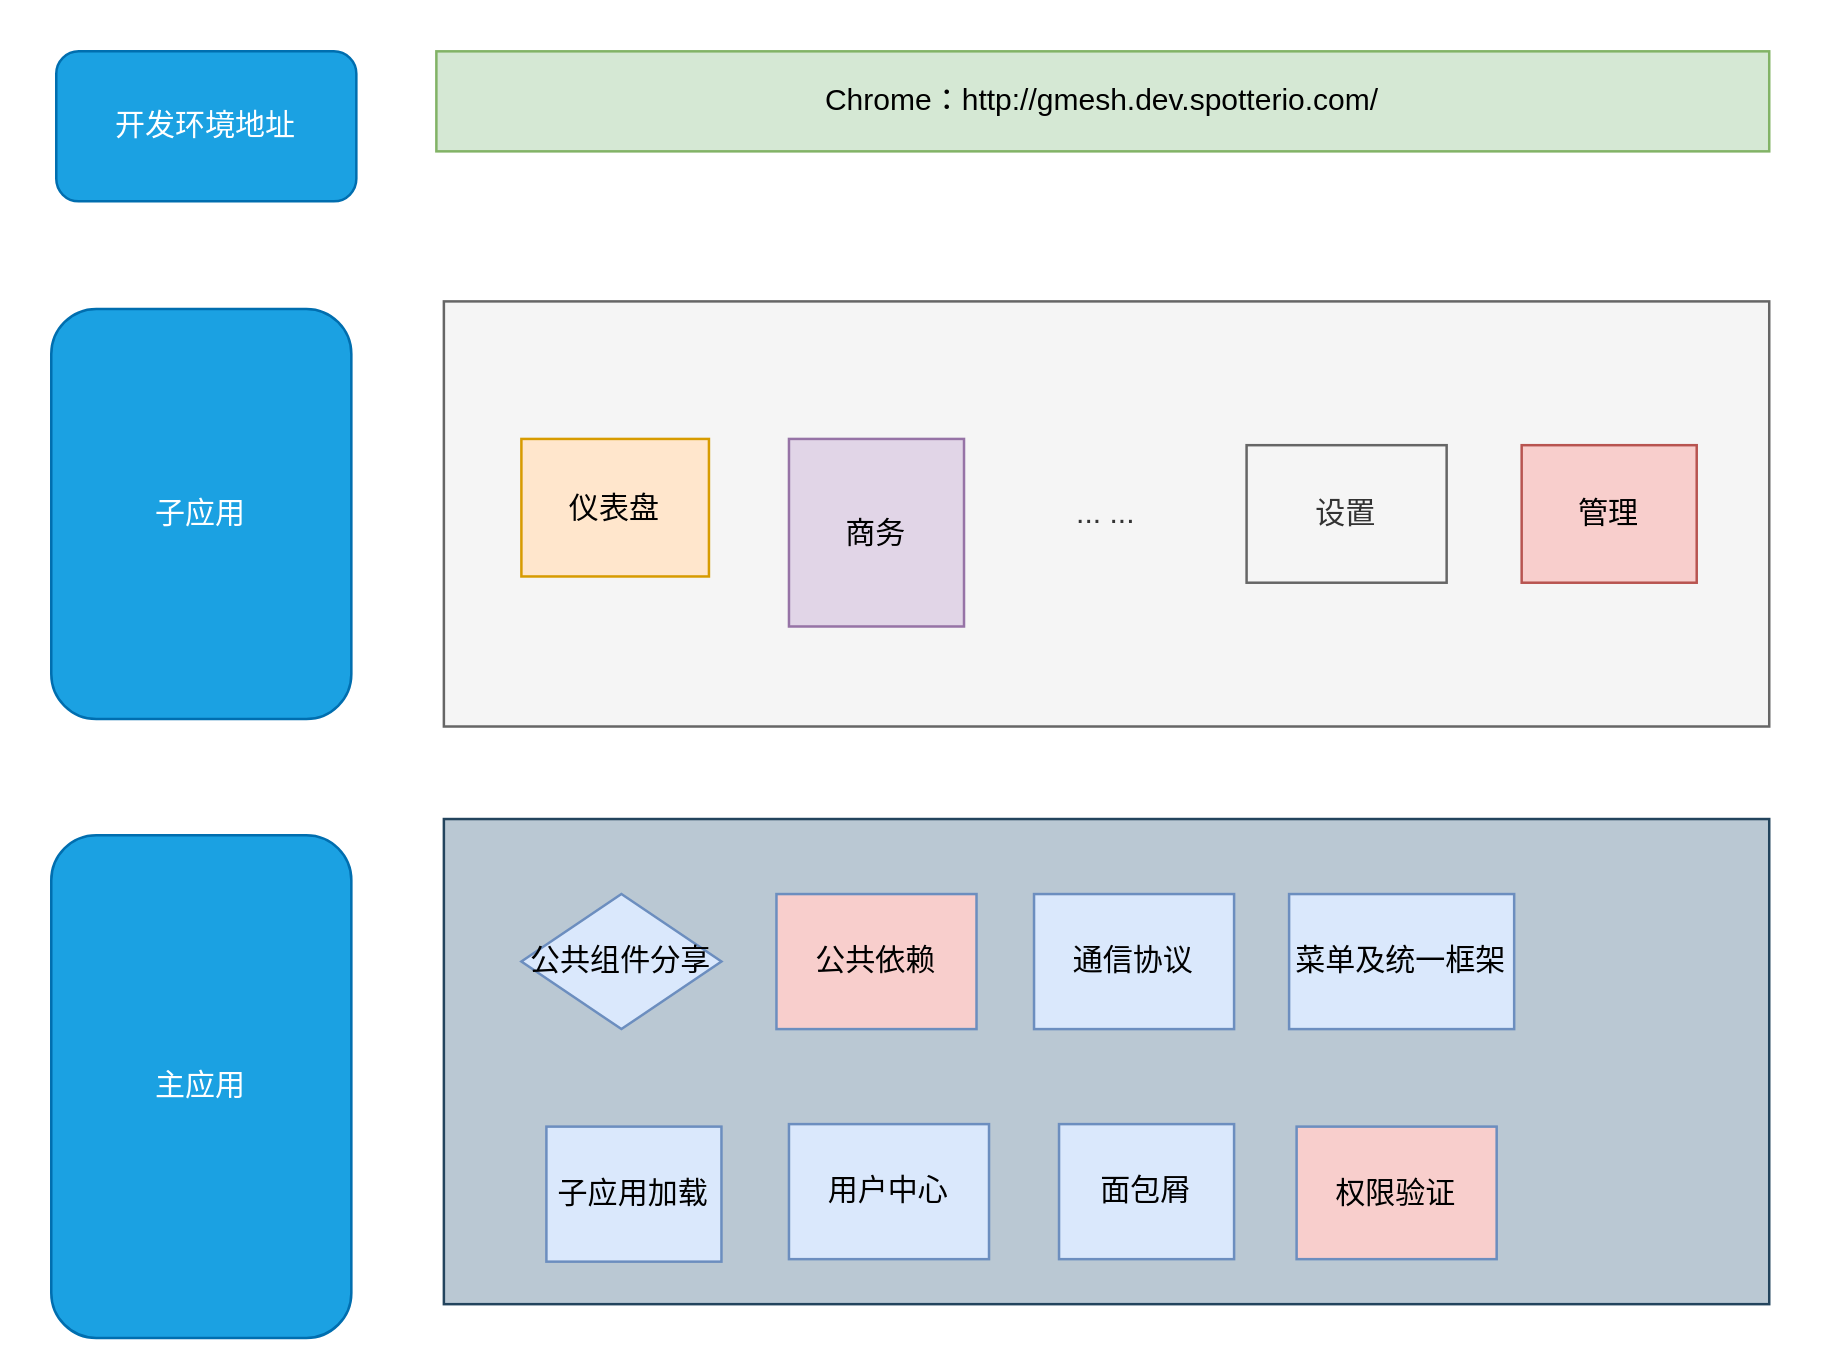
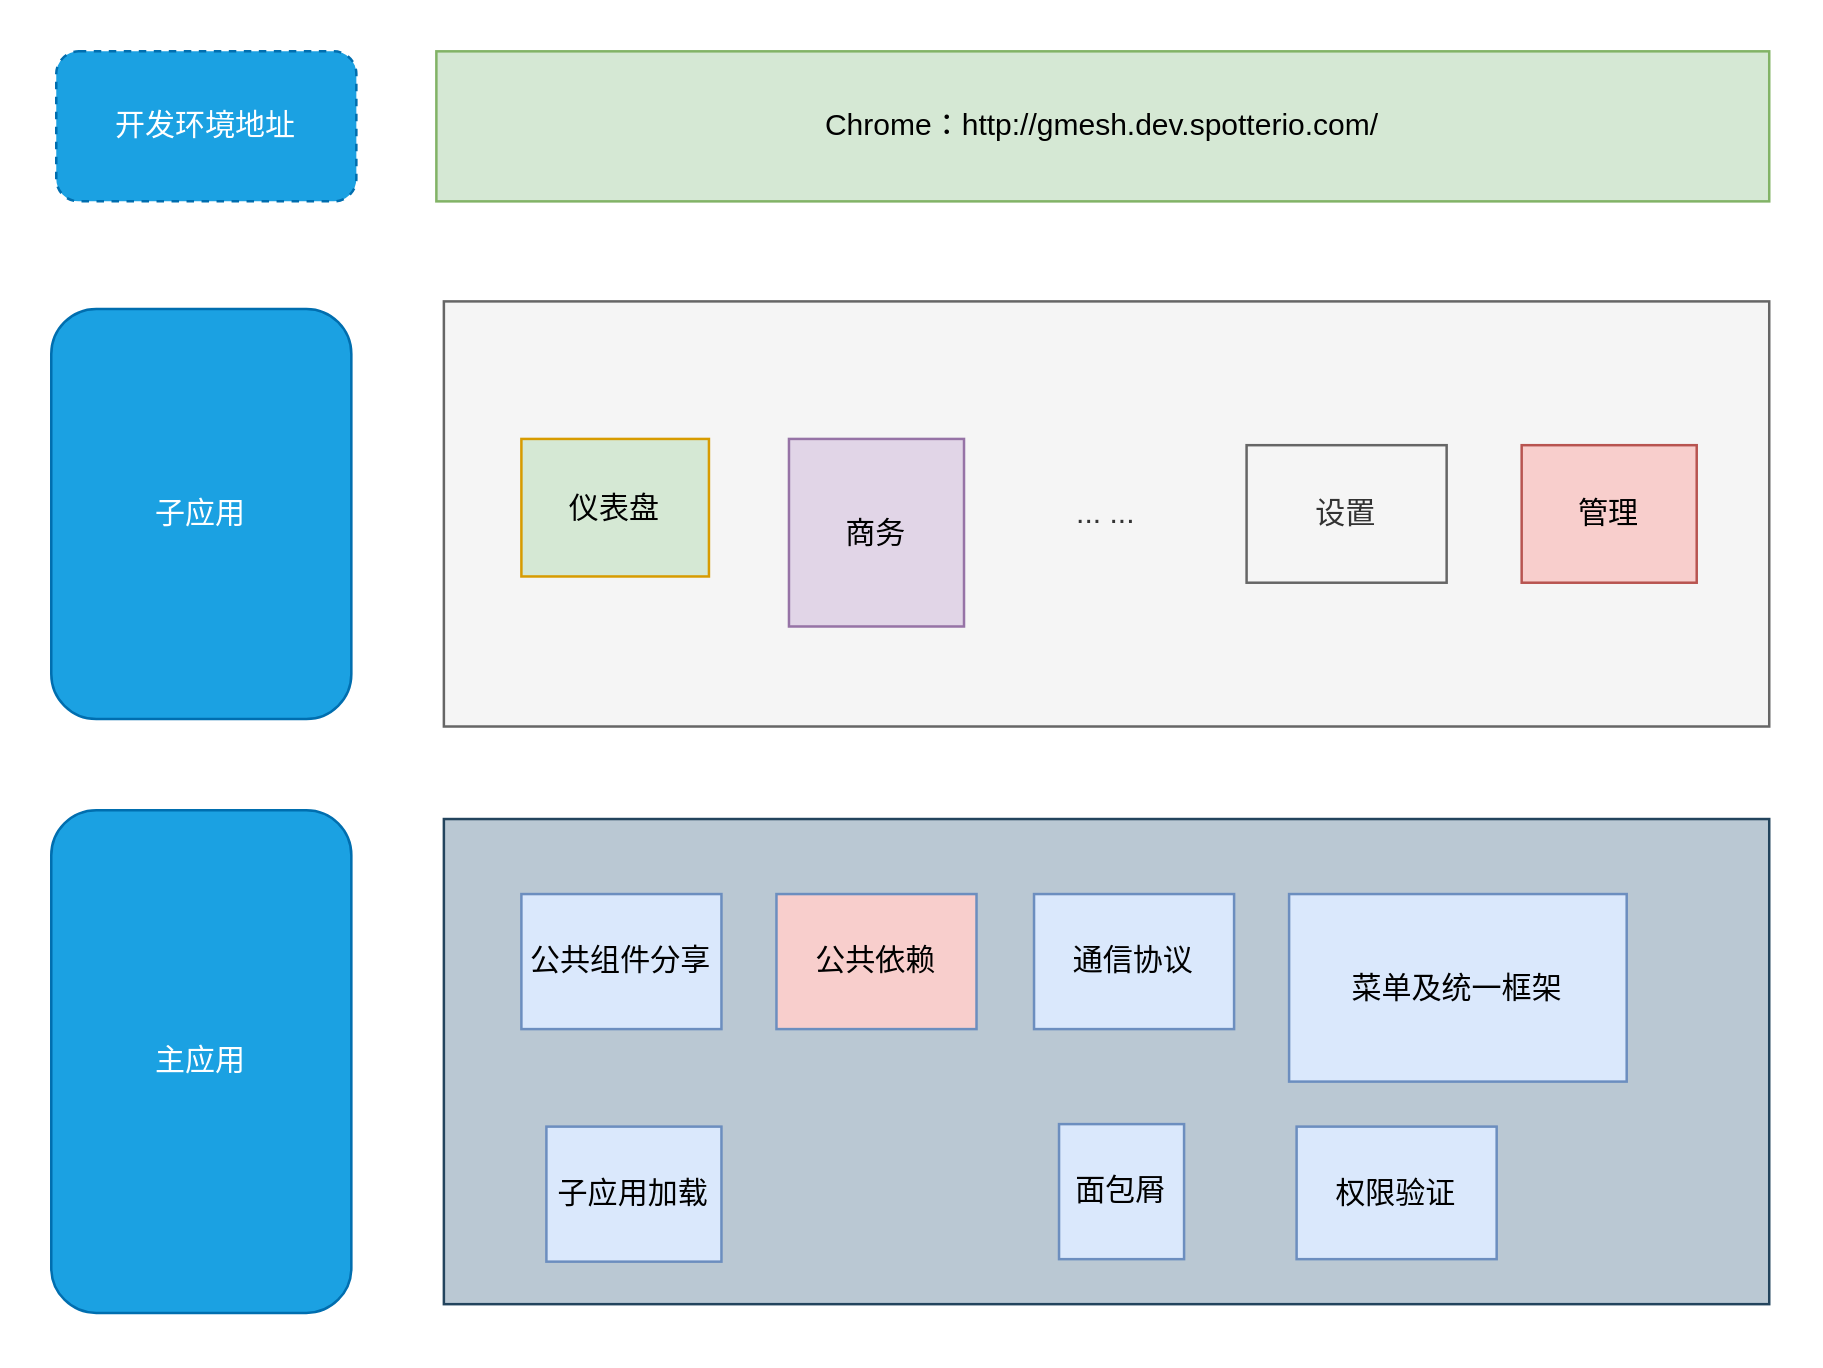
  <mxCell id="0" />
  <mxCell id="1" parent="0" />
- <mxCell id="2" value="Chrome：http://gmesh.dev.spotterio.com/" style="rounded=0;whiteSpace=wrap;html=1;fillColor=#d5e8d4;strokeColor=#82b366;" vertex="1" parent="1"><mxGeometry x="174" y="20" width="533" height="40" as="geometry" /></mxCell>
+ <mxCell id="2" value="Chrome：http://gmesh.dev.spotterio.com/" style="rounded=0;whiteSpace=wrap;html=1;fillColor=#d5e8d4;strokeColor=#82b366;" vertex="1" parent="1"><mxGeometry x="174" y="20" width="533" height="60" as="geometry" /></mxCell>
  <mxCell id="3" value="... ..." style="rounded=0;whiteSpace=wrap;html=1;fillColor=#f5f5f5;strokeColor=#666666;fontColor=#333333;" vertex="1" parent="1"><mxGeometry x="177" y="120" width="530" height="170" as="geometry" /></mxCell>
- <mxCell id="4" value="仪表盘" style="rounded=0;whiteSpace=wrap;html=1;fillColor=#ffe6cc;strokeColor=#d79b00;" vertex="1" parent="1"><mxGeometry x="208" y="175" width="75" height="55" as="geometry" /></mxCell>
+ <mxCell id="4" value="仪表盘" style="rounded=0;whiteSpace=wrap;html=1;fillColor=#d5e8d4;strokeColor=#d79b00;" vertex="1" parent="1"><mxGeometry x="208" y="175" width="75" height="55" as="geometry" /></mxCell>
  <mxCell id="5" value="商务" style="rounded=0;whiteSpace=wrap;html=1;fillColor=#e1d5e7;strokeColor=#9673a6;" vertex="1" parent="1"><mxGeometry x="315" y="175" width="70" height="75" as="geometry" /></mxCell>
  <mxCell id="6" value="设置" style="rounded=0;whiteSpace=wrap;html=1;fillColor=#f5f5f5;fontColor=#333333;strokeColor=#666666;" vertex="1" parent="1"><mxGeometry x="498" y="177.5" width="80" height="55" as="geometry" /></mxCell>
  <mxCell id="7" value="管理" style="rounded=0;whiteSpace=wrap;html=1;fillColor=#f8cecc;strokeColor=#b85450;" vertex="1" parent="1"><mxGeometry x="608" y="177.5" width="70" height="55" as="geometry" /></mxCell>
  <mxCell id="8" value="" style="rounded=0;whiteSpace=wrap;html=1;fillColor=#bac8d3;strokeColor=#23445d;" vertex="1" parent="1"><mxGeometry x="177" y="327" width="530" height="194" as="geometry" /></mxCell>
- <mxCell id="9" value="公共组件分享" style="rhombus;whiteSpace=wrap;html=1;fillColor=#dae8fc;strokeColor=#6c8ebf;" vertex="1" parent="1"><mxGeometry x="208" y="357" width="80" height="54" as="geometry" /></mxCell>
+ <mxCell id="9" value="公共组件分享" style="rounded=0;whiteSpace=wrap;html=1;fillColor=#dae8fc;strokeColor=#6c8ebf;" vertex="1" parent="1"><mxGeometry x="208" y="357" width="80" height="54" as="geometry" /></mxCell>
  <mxCell id="10" value="子应用加载" style="rounded=0;whiteSpace=wrap;html=1;fillColor=#dae8fc;strokeColor=#6c8ebf;" vertex="1" parent="1"><mxGeometry x="218" y="450" width="70" height="54" as="geometry" /></mxCell>
- <mxCell id="11" value="权限验证" style="rounded=0;whiteSpace=wrap;html=1;fillColor=#f8cecc;strokeColor=#6c8ebf;" vertex="1" parent="1"><mxGeometry x="518" y="450" width="80" height="53" as="geometry" /></mxCell>
- <mxCell id="12" value="菜单及统一框架" style="rounded=0;whiteSpace=wrap;html=1;fillColor=#dae8fc;strokeColor=#6c8ebf;" vertex="1" parent="1"><mxGeometry x="515" y="357" width="90" height="54" as="geometry" /></mxCell>
+ <mxCell id="11" value="权限验证" style="rounded=0;whiteSpace=wrap;html=1;fillColor=#dae8fc;strokeColor=#6c8ebf;" vertex="1" parent="1"><mxGeometry x="518" y="450" width="80" height="53" as="geometry" /></mxCell>
+ <mxCell id="12" value="菜单及统一框架" style="rounded=0;whiteSpace=wrap;html=1;fillColor=#dae8fc;strokeColor=#6c8ebf;" vertex="1" parent="1"><mxGeometry x="515" y="357" width="135" height="75" as="geometry" /></mxCell>
  <mxCell id="13" value="公共依赖" style="rounded=0;whiteSpace=wrap;html=1;fillColor=#f8cecc;strokeColor=#6c8ebf;" vertex="1" parent="1"><mxGeometry x="310" y="357" width="80" height="54" as="geometry" /></mxCell>
- <mxCell id="14" value="用户中心" style="rounded=0;whiteSpace=wrap;html=1;fillColor=#dae8fc;strokeColor=#6c8ebf;" vertex="1" parent="1"><mxGeometry x="315" y="449" width="80" height="54" as="geometry" /></mxCell>
- <mxCell id="15" value="面包屑" style="rounded=0;whiteSpace=wrap;html=1;fillColor=#dae8fc;strokeColor=#6c8ebf;" vertex="1" parent="1"><mxGeometry x="423" y="449" width="70" height="54" as="geometry" /></mxCell>
+ <mxCell id="15" value="面包屑" style="rounded=0;whiteSpace=wrap;html=1;fillColor=#dae8fc;strokeColor=#6c8ebf;" vertex="1" parent="1"><mxGeometry x="423" y="449" width="50" height="54" as="geometry" /></mxCell>
  <mxCell id="16" value="通信协议" style="rounded=0;whiteSpace=wrap;html=1;fillColor=#dae8fc;strokeColor=#6c8ebf;" vertex="1" parent="1"><mxGeometry x="413" y="357" width="80" height="54" as="geometry" /></mxCell>
- <mxCell id="17" value="开发环境地址" style="rounded=1;whiteSpace=wrap;html=1;fillColor=#1ba1e2;strokeColor=#006EAF;fontColor=#ffffff;" vertex="1" parent="1"><mxGeometry x="22" y="20" width="120" height="60" as="geometry" /></mxCell>
+ <mxCell id="17" value="开发环境地址" style="rounded=1;whiteSpace=wrap;html=1;fillColor=#1ba1e2;strokeColor=#006EAF;fontColor=#ffffff;dashed=1;" vertex="1" parent="1"><mxGeometry x="22" y="20" width="120" height="60" as="geometry" /></mxCell>
  <mxCell id="18" value="子应用" style="rounded=1;whiteSpace=wrap;html=1;fillColor=#1ba1e2;fontColor=#ffffff;strokeColor=#006EAF;" vertex="1" parent="1"><mxGeometry x="20" y="123" width="120" height="164" as="geometry" /></mxCell>
- <mxCell id="19" value="主应用" style="rounded=1;whiteSpace=wrap;html=1;fillColor=#1ba1e2;fontColor=#ffffff;strokeColor=#006EAF;" vertex="1" parent="1"><mxGeometry x="20" y="333.5" width="120" height="201" as="geometry" /></mxCell>
+ <mxCell id="19" value="主应用" style="rounded=1;whiteSpace=wrap;html=1;fillColor=#1ba1e2;fontColor=#ffffff;strokeColor=#006EAF;" vertex="1" parent="1"><mxGeometry x="20" y="323.5" width="120" height="201" as="geometry" /></mxCell>
